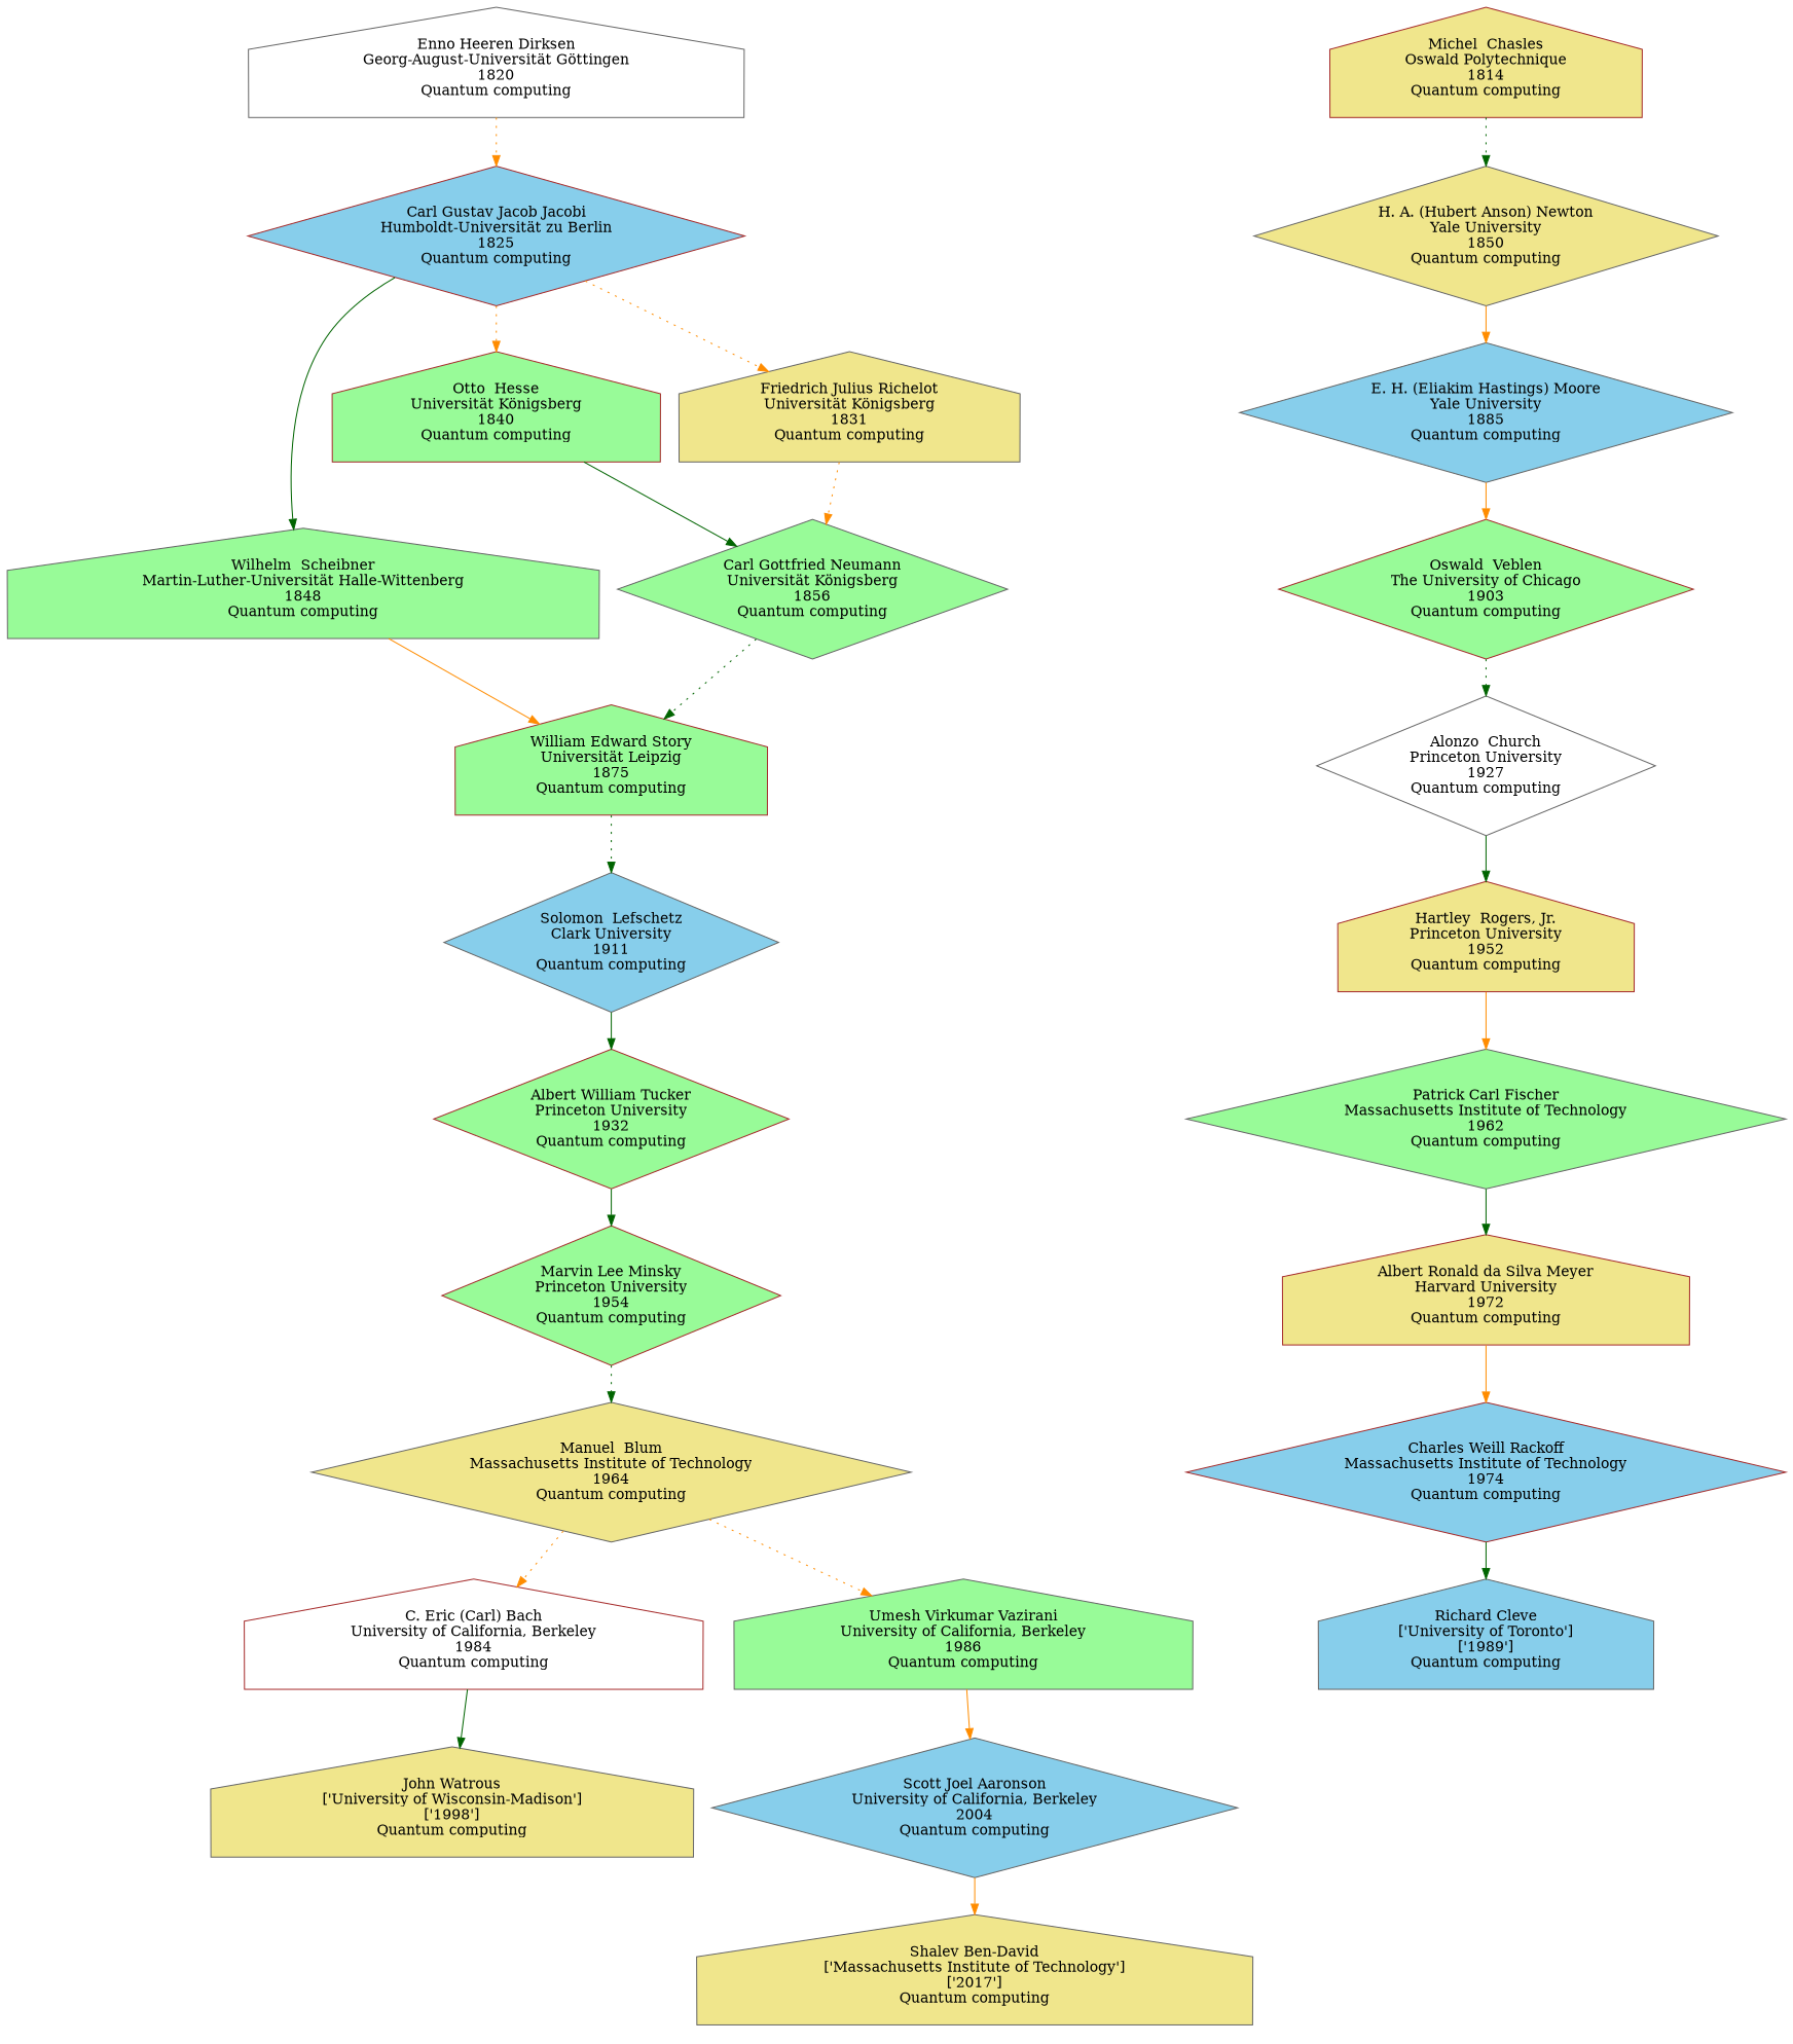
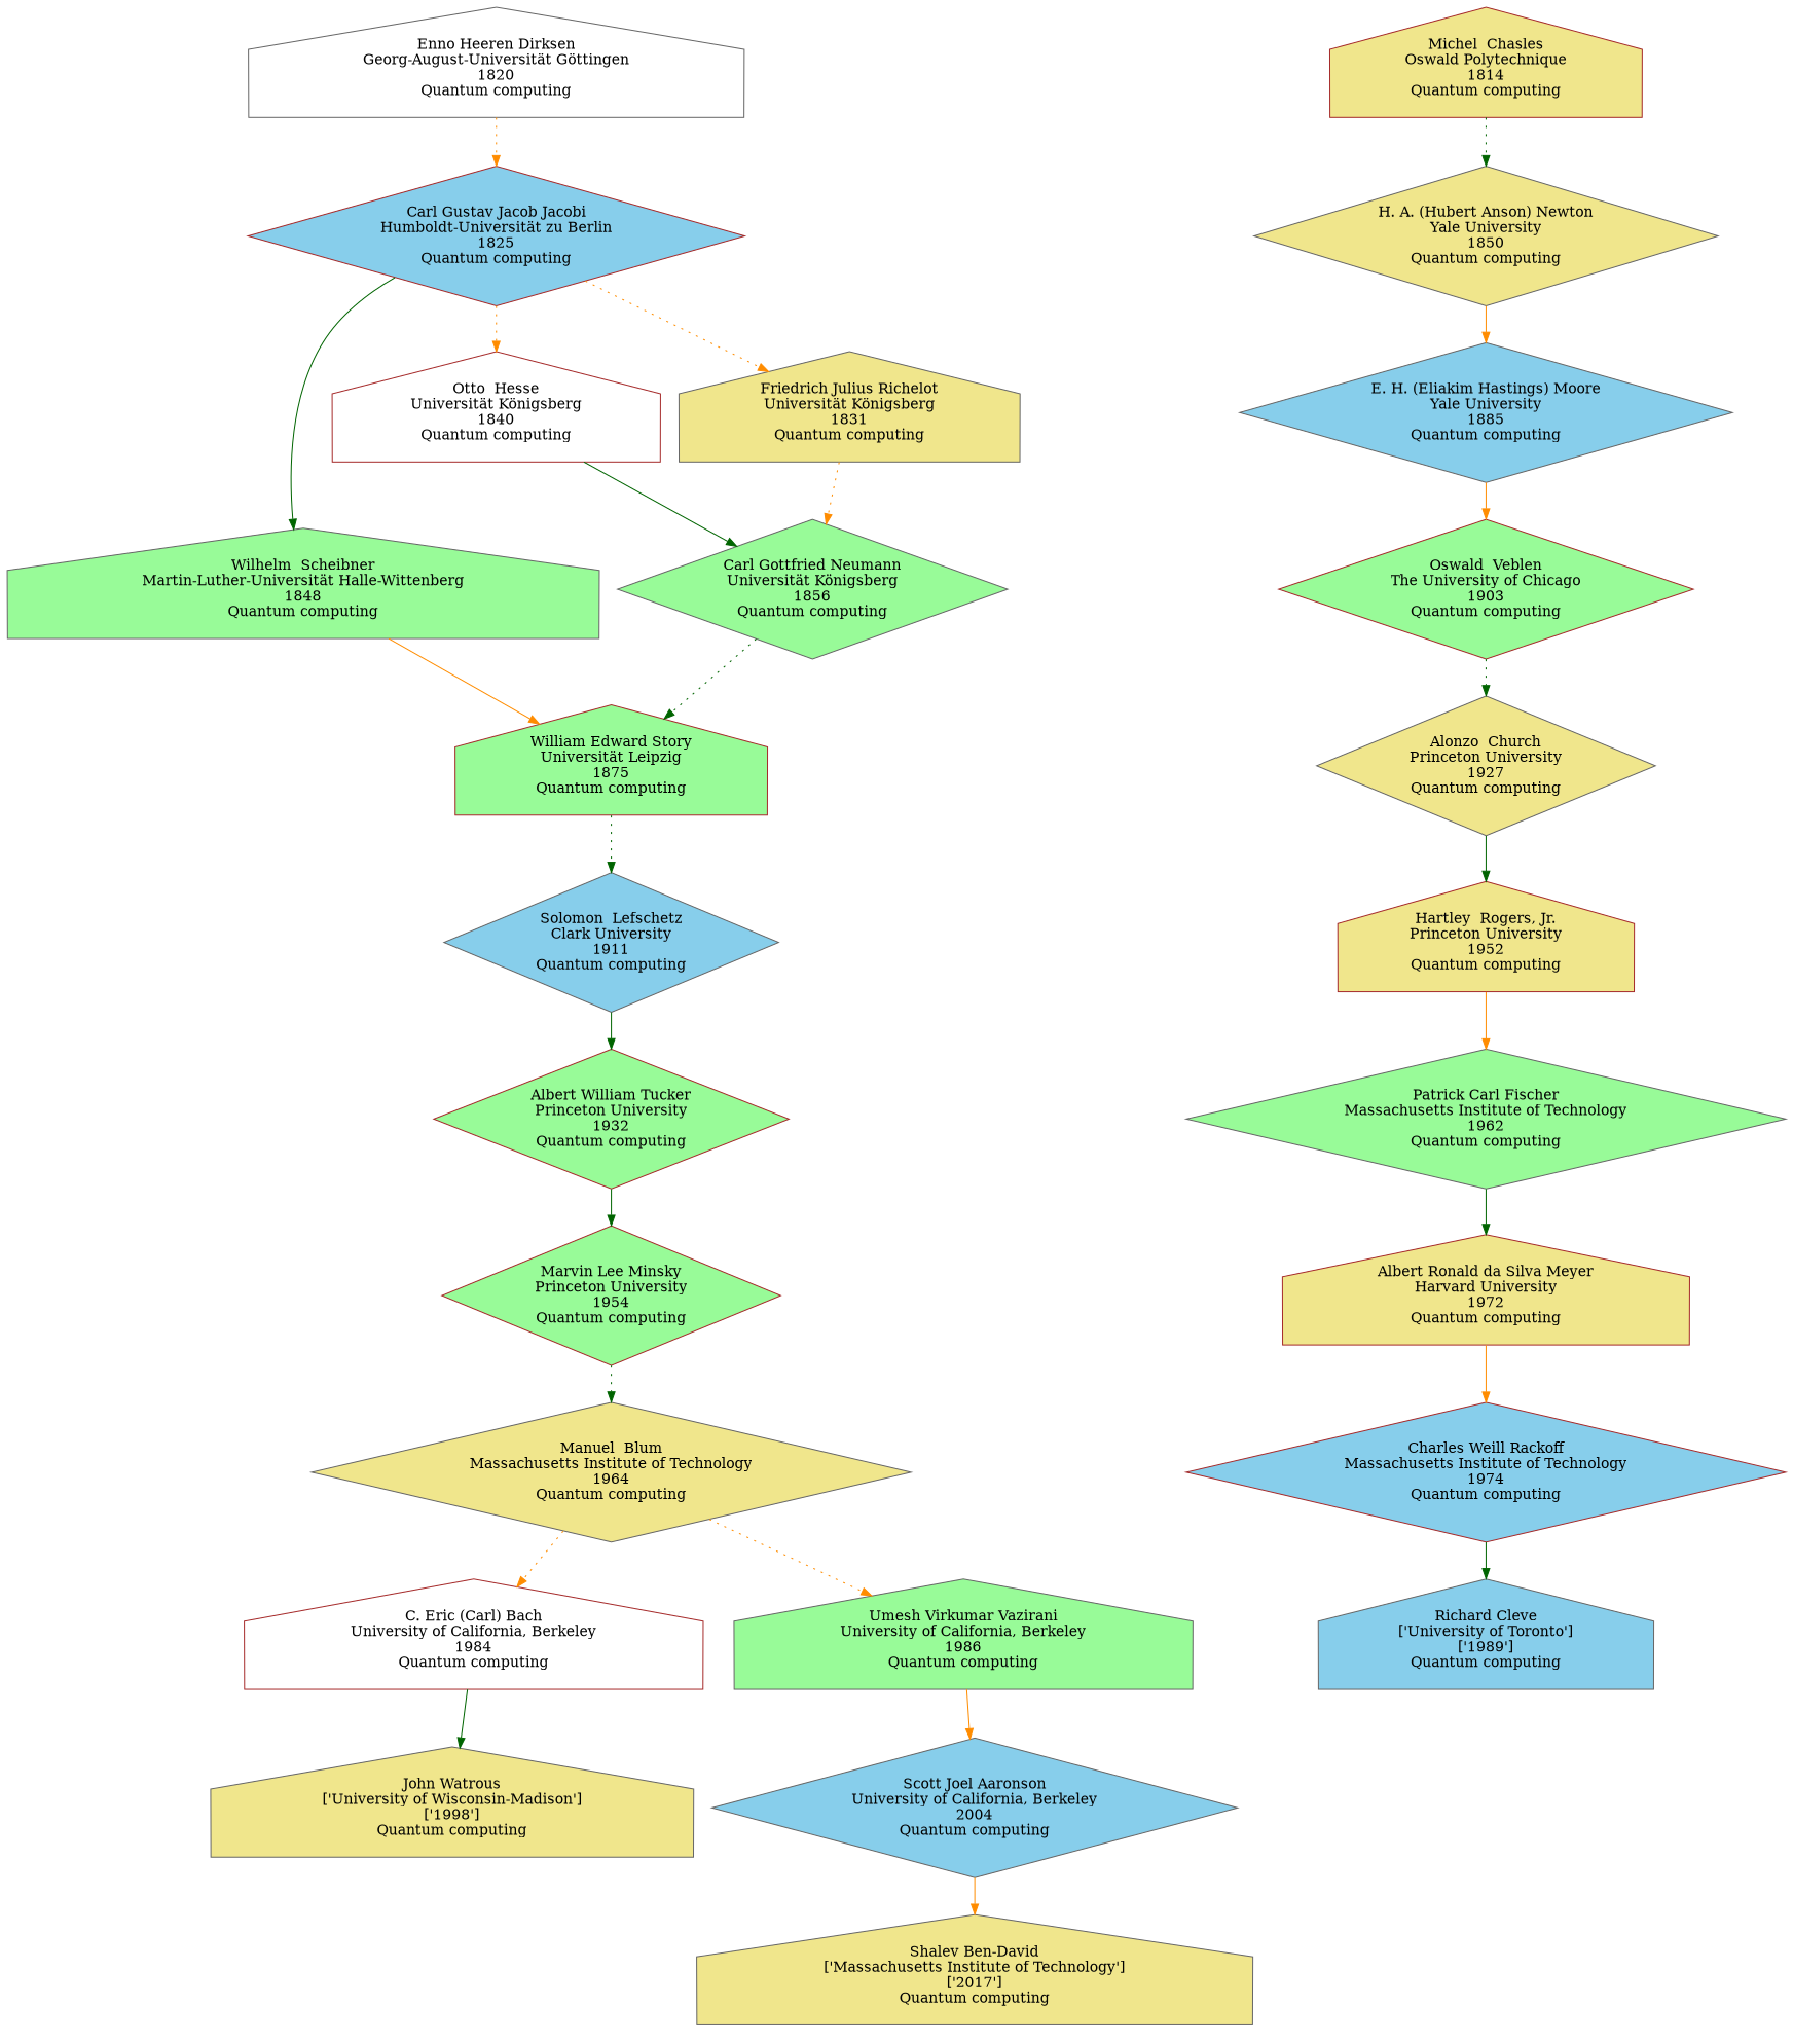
  digraph {
    node [color=gray40 fillcolor=palegreen shape=house style=filled]
    edge [color=darkorange style=solid]
    n1 [fillcolor=khaki label="Shalev Ben-David\n['Massachusetts Institute of Technology']\n['2017']\nQuantum computing"]
    n2 [fillcolor=skyblue label="Richard Cleve\n['University of Toronto']\n['1989']\nQuantum computing"]
    n3 [fillcolor=khaki label="John Watrous\n['University of Wisconsin-Madison']\n['1998']\nQuantum computing"]
    n4 [fillcolor=skyblue label="Scott Joel Aaronson\nUniversity of California, Berkeley\n2004\nQuantum computing" shape=diamond]
    n5 [color=brown fillcolor=skyblue label="Charles Weill Rackoff\nMassachusetts Institute of Technology\n1974\nQuantum computing" shape=diamond]
    n6 [color=brown fillcolor=white label="C. Eric (Carl) Bach\nUniversity of California, Berkeley\n1984\nQuantum computing"]
    n7 [label="Umesh Virkumar Vazirani\nUniversity of California, Berkeley\n1986\nQuantum computing"]
    n8 [color=brown fillcolor=khaki label="Albert Ronald da Silva Meyer\nHarvard University\n1972\nQuantum computing"]
    n9 [fillcolor=khaki label="Manuel  Blum\nMassachusetts Institute of Technology\n1964\nQuantum computing" shape=diamond]
    n10 [label="Patrick Carl Fischer\nMassachusetts Institute of Technology\n1962\nQuantum computing" shape=diamond]
    n11 [color=brown label="Marvin Lee Minsky\nPrinceton University\n1954\nQuantum computing" shape=diamond]
    n12 [color=brown fillcolor=khaki label="Hartley  Rogers, Jr.\nPrinceton University\n1952\nQuantum computing"]
    n13 [color=brown label="Albert William Tucker\nPrinceton University\n1932\nQuantum computing" shape=diamond]
-   n14 [fillcolor=white label="Alonzo  Church\nPrinceton University\n1927\nQuantum computing" shape=diamond]
+   n14 [fillcolor=khaki label="Alonzo  Church\nPrinceton University\n1927\nQuantum computing" shape=diamond]
    n15 [fillcolor=skyblue label="Solomon  Lefschetz\nClark University\n1911\nQuantum computing" shape=diamond]
    n16 [color=brown label="Oswald  Veblen\nThe University of Chicago\n1903\nQuantum computing" shape=diamond]
    n17 [color=brown label="William Edward Story\nUniversität Leipzig\n1875\nQuantum computing"]
    n18 [fillcolor=skyblue label="E. H. (Eliakim Hastings) Moore\nYale University\n1885\nQuantum computing" shape=diamond]
    n19 [label="Carl Gottfried Neumann\nUniversität Königsberg\n1856\nQuantum computing" shape=diamond]
    n20 [label="Wilhelm  Scheibner\nMartin-Luther-Universität Halle-Wittenberg\n1848\nQuantum computing"]
    n21 [fillcolor=khaki label="H. A. (Hubert Anson) Newton\nYale University\n1850\nQuantum computing" shape=diamond]
-   n22 [color=brown label="Otto  Hesse\nUniversität Königsberg\n1840\nQuantum computing"]
+   n22 [color=brown fillcolor=white label="Otto  Hesse\nUniversität Königsberg\n1840\nQuantum computing"]
    n23 [fillcolor=khaki label="Friedrich Julius Richelot\nUniversität Königsberg\n1831\nQuantum computing"]
    n24 [color=brown fillcolor=skyblue label="Carl Gustav Jacob Jacobi\nHumboldt-Universität zu Berlin\n1825\nQuantum computing" shape=diamond]
    n25 [color=brown fillcolor=khaki label="Michel  Chasles\nOswald Polytechnique\n1814\nQuantum computing"]
    n26 [fillcolor=white label="Enno Heeren Dirksen\nGeorg-August-Universität Göttingen\n1820\nQuantum computing"]
    n4 -> n1
    n5 -> n2 [color=darkgreen]
    n6 -> n3 [color=darkgreen]
    n7 -> n4
    n8 -> n5
    n9 -> n6 [style=dotted]
    n9 -> n7 [style=dotted]
    n10 -> n8 [color=darkgreen]
    n11 -> n9 [color=darkgreen style=dotted]
    n12 -> n10
    n13 -> n11 [color=darkgreen]
    n14 -> n12 [color=darkgreen]
    n15 -> n13 [color=darkgreen]
    n16 -> n14 [color=darkgreen style=dotted]
    n17 -> n15 [color=darkgreen style=dotted]
    n18 -> n16
    n19 -> n17 [color=darkgreen style=dotted]
    n20 -> n17
    n21 -> n18
    n22 -> n19 [color=darkgreen]
    n23 -> n19 [style=dotted]
    n24 -> n20 [color=darkgreen]
    n24 -> n22 [style=dotted]
    n24 -> n23 [style=dotted]
    n25 -> n21 [color=darkgreen style=dotted]
    n26 -> n24 [style=dotted]
  }
